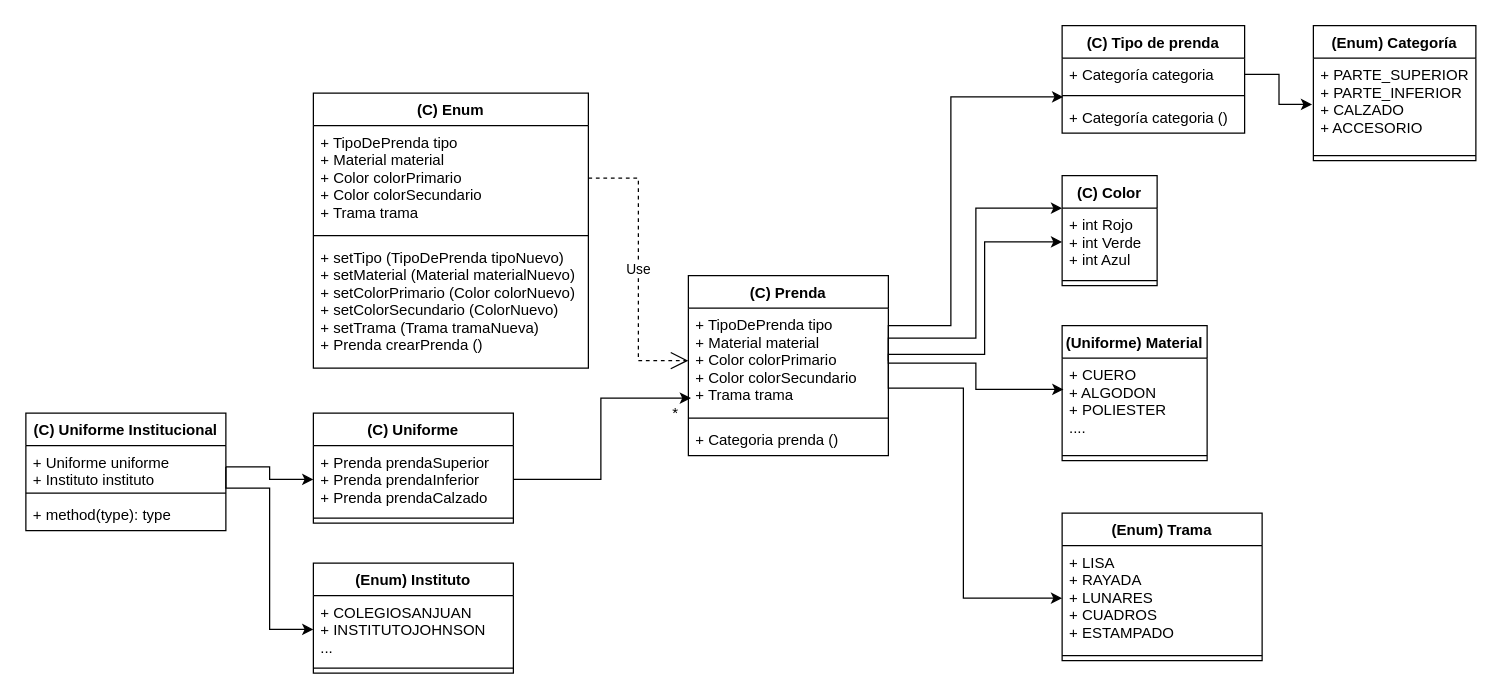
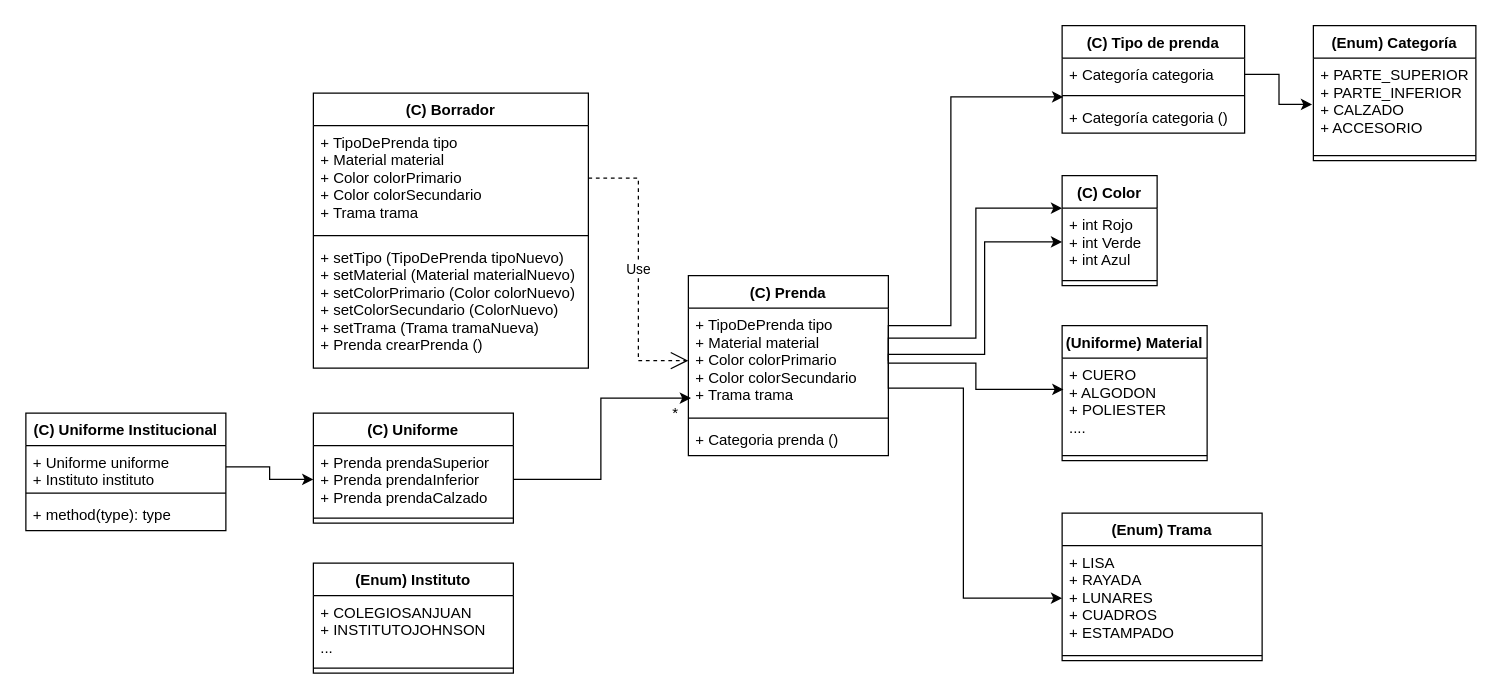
  <mxCell id="0" />
  <mxCell id="1" parent="0" />
  <mxCell id="2" value="(Enum) Categoría" style="swimlane;fontStyle=1;align=center;verticalAlign=top;childLayout=stackLayout;horizontal=1;startSize=26;horizontalStack=0;resizeParent=1;resizeParentMax=0;resizeLast=0;collapsible=1;marginBottom=0;" vertex="1" parent="1"><mxGeometry x="1050" y="20" width="130" height="108" as="geometry" /></mxCell>
  <mxCell id="3" value="+ PARTE_SUPERIOR&#10;+ PARTE_INFERIOR&#10;+ CALZADO&#10;+ ACCESORIO" style="text;strokeColor=none;fillColor=none;align=left;verticalAlign=top;spacingLeft=4;spacingRight=4;overflow=hidden;rotatable=0;points=[[0,0.5],[1,0.5]];portConstraint=eastwest;perimeterSpacing=1;imageHeight=24;autosize=0;" vertex="1" parent="2"><mxGeometry y="26" width="130" height="74" as="geometry" /></mxCell>
  <mxCell id="4" value="" style="line;strokeWidth=1;fillColor=none;align=left;verticalAlign=middle;spacingTop=-1;spacingLeft=3;spacingRight=3;rotatable=0;labelPosition=right;points=[];portConstraint=eastwest;" vertex="1" parent="2"><mxGeometry y="100" width="130" height="8" as="geometry" /></mxCell>
  <mxCell id="5" value="(C) Tipo de prenda" style="swimlane;fontStyle=1;align=center;verticalAlign=top;childLayout=stackLayout;horizontal=1;startSize=26;horizontalStack=0;resizeParent=1;resizeParentMax=0;resizeLast=0;collapsible=1;marginBottom=0;" vertex="1" parent="1"><mxGeometry x="849" y="20" width="146" height="86" as="geometry" /></mxCell>
  <mxCell id="6" value="+ Categoría categoria" style="text;strokeColor=none;fillColor=none;align=left;verticalAlign=top;spacingLeft=4;spacingRight=4;overflow=hidden;rotatable=0;points=[[0,0.5],[1,0.5]];portConstraint=eastwest;" vertex="1" parent="5"><mxGeometry y="26" width="146" height="26" as="geometry" /></mxCell>
  <mxCell id="7" value="" style="line;strokeWidth=1;fillColor=none;align=left;verticalAlign=middle;spacingTop=-1;spacingLeft=3;spacingRight=3;rotatable=0;labelPosition=right;points=[];portConstraint=eastwest;" vertex="1" parent="5"><mxGeometry y="52" width="146" height="8" as="geometry" /></mxCell>
  <mxCell id="8" value="+ Categoría categoria ()" style="text;strokeColor=none;fillColor=none;align=left;verticalAlign=top;spacingLeft=4;spacingRight=4;overflow=hidden;rotatable=0;points=[[0,0.5],[1,0.5]];portConstraint=eastwest;" vertex="1" parent="5"><mxGeometry y="60" width="146" height="26" as="geometry" /></mxCell>
  <mxCell id="9" value="(C) Color" style="swimlane;fontStyle=1;align=center;verticalAlign=top;childLayout=stackLayout;horizontal=1;startSize=26;horizontalStack=0;resizeParent=1;resizeParentMax=0;resizeLast=0;collapsible=1;marginBottom=0;" vertex="1" parent="1"><mxGeometry x="849" y="140" width="76" height="88" as="geometry" /></mxCell>
  <mxCell id="10" value="+ int Rojo&#10;+ int Verde&#10;+ int Azul" style="text;strokeColor=none;fillColor=none;align=left;verticalAlign=top;spacingLeft=4;spacingRight=4;overflow=hidden;rotatable=0;points=[[0,0.5],[1,0.5]];portConstraint=eastwest;" vertex="1" parent="9"><mxGeometry y="26" width="76" height="54" as="geometry" /></mxCell>
  <mxCell id="11" value="" style="line;strokeWidth=1;fillColor=none;align=left;verticalAlign=middle;spacingTop=-1;spacingLeft=3;spacingRight=3;rotatable=0;labelPosition=right;points=[];portConstraint=eastwest;" vertex="1" parent="9"><mxGeometry y="80" width="76" height="8" as="geometry" /></mxCell>
  <mxCell id="12" value="(Uniforme) Material" style="swimlane;fontStyle=1;align=center;verticalAlign=top;childLayout=stackLayout;horizontal=1;startSize=26;horizontalStack=0;resizeParent=1;resizeParentMax=0;resizeLast=0;collapsible=1;marginBottom=0;" vertex="1" parent="1"><mxGeometry x="849" y="260" width="116" height="108" as="geometry" /></mxCell>
  <mxCell id="13" value="+ CUERO&#10;+ ALGODON&#10;+ POLIESTER&#10;...." style="text;strokeColor=none;fillColor=none;align=left;verticalAlign=top;spacingLeft=4;spacingRight=4;overflow=hidden;rotatable=0;points=[[0,0.5],[1,0.5]];portConstraint=eastwest;" vertex="1" parent="12"><mxGeometry y="26" width="116" height="74" as="geometry" /></mxCell>
  <mxCell id="14" value="" style="line;strokeWidth=1;fillColor=none;align=left;verticalAlign=middle;spacingTop=-1;spacingLeft=3;spacingRight=3;rotatable=0;labelPosition=right;points=[];portConstraint=eastwest;" vertex="1" parent="12"><mxGeometry y="100" width="116" height="8" as="geometry" /></mxCell>
  <mxCell id="15" value="(C) Prenda" style="swimlane;fontStyle=1;align=center;verticalAlign=top;childLayout=stackLayout;horizontal=1;startSize=26;horizontalStack=0;resizeParent=1;resizeParentMax=0;resizeLast=0;collapsible=1;marginBottom=0;" vertex="1" parent="1"><mxGeometry x="550" y="220" width="160" height="144" as="geometry" /></mxCell>
  <mxCell id="16" value="+ TipoDePrenda tipo&#10;+ Material material&#10;+ Color colorPrimario&#10;+ Color colorSecundario&#10;+ Trama trama" style="text;strokeColor=none;fillColor=none;align=left;verticalAlign=top;spacingLeft=4;spacingRight=4;overflow=hidden;rotatable=0;points=[[0,0.5],[1,0.5]];portConstraint=eastwest;" vertex="1" parent="15"><mxGeometry y="26" width="160" height="84" as="geometry" /></mxCell>
  <mxCell id="17" value="" style="line;strokeWidth=1;fillColor=none;align=left;verticalAlign=middle;spacingTop=-1;spacingLeft=3;spacingRight=3;rotatable=0;labelPosition=right;points=[];portConstraint=eastwest;" vertex="1" parent="15"><mxGeometry y="110" width="160" height="8" as="geometry" /></mxCell>
  <mxCell id="18" value="+ Categoria prenda ()" style="text;strokeColor=none;fillColor=none;align=left;verticalAlign=top;spacingLeft=4;spacingRight=4;overflow=hidden;rotatable=0;points=[[0,0.5],[1,0.5]];portConstraint=eastwest;" vertex="1" parent="15"><mxGeometry y="118" width="160" height="26" as="geometry" /></mxCell>
  <mxCell id="19" style="edgeStyle=orthogonalEdgeStyle;rounded=0;orthogonalLoop=1;jettySize=auto;html=1;exitX=1;exitY=0.5;exitDx=0;exitDy=0;" edge="1" parent="1" source="6" target="3"><mxGeometry relative="1" as="geometry" /></mxCell>
  <mxCell id="20" style="edgeStyle=orthogonalEdgeStyle;rounded=0;orthogonalLoop=1;jettySize=auto;html=1;exitX=1;exitY=0.5;exitDx=0;exitDy=0;entryX=0.006;entryY=-0.115;entryDx=0;entryDy=0;entryPerimeter=0;" edge="1" parent="1" source="16" target="8"><mxGeometry relative="1" as="geometry"><Array as="points"><mxPoint x="710" y="260" /><mxPoint x="760" y="260" /><mxPoint x="760" y="77" /></Array></mxGeometry></mxCell>
  <mxCell id="21" style="edgeStyle=orthogonalEdgeStyle;rounded=0;orthogonalLoop=1;jettySize=auto;html=1;exitX=1;exitY=0.5;exitDx=0;exitDy=0;entryX=0;entryY=0;entryDx=0;entryDy=0;entryPerimeter=0;" edge="1" parent="1" source="16" target="10"><mxGeometry relative="1" as="geometry"><Array as="points"><mxPoint x="710" y="270" /><mxPoint x="780" y="270" /><mxPoint x="780" y="166" /></Array></mxGeometry></mxCell>
  <mxCell id="22" style="edgeStyle=orthogonalEdgeStyle;rounded=0;orthogonalLoop=1;jettySize=auto;html=1;exitX=1;exitY=0.5;exitDx=0;exitDy=0;entryX=0;entryY=0.5;entryDx=0;entryDy=0;" edge="1" parent="1" source="16" target="10"><mxGeometry relative="1" as="geometry"><Array as="points"><mxPoint x="787" y="283" /><mxPoint x="787" y="193" /></Array></mxGeometry></mxCell>
  <mxCell id="23" value="" style="endArrow=classic;html=1;rounded=0;exitX=1;exitY=0.5;exitDx=0;exitDy=0;edgeStyle=orthogonalEdgeStyle;entryX=0.009;entryY=0.338;entryDx=0;entryDy=0;entryPerimeter=0;" edge="1" parent="1" source="16" target="13"><mxGeometry width="50" height="50" relative="1" as="geometry"><mxPoint x="920" y="260" as="sourcePoint" /><mxPoint x="810" y="311" as="targetPoint" /><Array as="points"><mxPoint x="710" y="290" /><mxPoint x="780" y="290" /><mxPoint x="780" y="311" /></Array></mxGeometry></mxCell>
  <mxCell id="24" value="(Enum) Trama" style="swimlane;fontStyle=1;align=center;verticalAlign=top;childLayout=stackLayout;horizontal=1;startSize=26;horizontalStack=0;resizeParent=1;resizeParentMax=0;resizeLast=0;collapsible=1;marginBottom=0;" vertex="1" parent="1"><mxGeometry x="849" y="410" width="160" height="118" as="geometry" /></mxCell>
  <mxCell id="25" value="+ LISA&#10;+ RAYADA&#10;+ LUNARES&#10;+ CUADROS&#10;+ ESTAMPADO" style="text;strokeColor=none;fillColor=none;align=left;verticalAlign=top;spacingLeft=4;spacingRight=4;overflow=hidden;rotatable=0;points=[[0,0.5],[1,0.5]];portConstraint=eastwest;" vertex="1" parent="24"><mxGeometry y="26" width="160" height="84" as="geometry" /></mxCell>
  <mxCell id="26" value="" style="line;strokeWidth=1;fillColor=none;align=left;verticalAlign=middle;spacingTop=-1;spacingLeft=3;spacingRight=3;rotatable=0;labelPosition=right;points=[];portConstraint=eastwest;" vertex="1" parent="24"><mxGeometry y="110" width="160" height="8" as="geometry" /></mxCell>
  <mxCell id="27" value="" style="endArrow=classic;html=1;rounded=0;entryX=0;entryY=0.5;entryDx=0;entryDy=0;edgeStyle=orthogonalEdgeStyle;exitX=1;exitY=0.5;exitDx=0;exitDy=0;" edge="1" parent="1" source="16" target="25"><mxGeometry width="50" height="50" relative="1" as="geometry"><mxPoint x="730" y="319" as="sourcePoint" /><mxPoint x="970" y="310" as="targetPoint" /><Array as="points"><mxPoint x="710" y="310" /><mxPoint x="770" y="310" /><mxPoint x="770" y="478" /></Array></mxGeometry></mxCell>
- <mxCell id="28" value="(C) Enum" style="swimlane;fontStyle=1;align=center;verticalAlign=top;childLayout=stackLayout;horizontal=1;startSize=26;horizontalStack=0;resizeParent=1;resizeParentMax=0;resizeLast=0;collapsible=1;marginBottom=0;" vertex="1" parent="1"><mxGeometry x="250" y="74" width="220" height="220" as="geometry" /></mxCell>
+ <mxCell id="28" value="(C) Borrador" style="swimlane;fontStyle=1;align=center;verticalAlign=top;childLayout=stackLayout;horizontal=1;startSize=26;horizontalStack=0;resizeParent=1;resizeParentMax=0;resizeLast=0;collapsible=1;marginBottom=0;" vertex="1" parent="1"><mxGeometry x="250" y="74" width="220" height="220" as="geometry" /></mxCell>
  <mxCell id="29" value="+ TipoDePrenda tipo&#10;+ Material material&#10;+ Color colorPrimario&#10;+ Color colorSecundario&#10;+ Trama trama" style="text;strokeColor=none;fillColor=none;align=left;verticalAlign=top;spacingLeft=4;spacingRight=4;overflow=hidden;rotatable=0;points=[[0,0.5],[1,0.5]];portConstraint=eastwest;" vertex="1" parent="28"><mxGeometry y="26" width="220" height="84" as="geometry" /></mxCell>
  <mxCell id="30" value="" style="line;strokeWidth=1;fillColor=none;align=left;verticalAlign=middle;spacingTop=-1;spacingLeft=3;spacingRight=3;rotatable=0;labelPosition=right;points=[];portConstraint=eastwest;" vertex="1" parent="28"><mxGeometry y="110" width="220" height="8" as="geometry" /></mxCell>
  <mxCell id="31" value="+ setTipo (TipoDePrenda tipoNuevo)&#10;+ setMaterial (Material materialNuevo)&#10;+ setColorPrimario (Color colorNuevo)&#10;+ setColorSecundario (ColorNuevo)&#10;+ setTrama (Trama tramaNueva)&#10;+ Prenda crearPrenda ()" style="text;strokeColor=none;fillColor=none;align=left;verticalAlign=top;spacingLeft=4;spacingRight=4;overflow=hidden;rotatable=0;points=[[0,0.5],[1,0.5]];portConstraint=eastwest;" vertex="1" parent="28"><mxGeometry y="118" width="220" height="102" as="geometry" /></mxCell>
  <mxCell id="32" value="Use" style="endArrow=open;endSize=12;dashed=1;html=1;rounded=0;exitX=1;exitY=0.5;exitDx=0;exitDy=0;entryX=0;entryY=0.5;entryDx=0;entryDy=0;edgeStyle=orthogonalEdgeStyle;" edge="1" parent="1" source="29" target="16"><mxGeometry width="160" relative="1" as="geometry"><mxPoint x="690" y="330" as="sourcePoint" /><mxPoint x="850" y="330" as="targetPoint" /></mxGeometry></mxCell>
  <mxCell id="33" value="(C) Uniforme" style="swimlane;fontStyle=1;align=center;verticalAlign=top;childLayout=stackLayout;horizontal=1;startSize=26;horizontalStack=0;resizeParent=1;resizeParentMax=0;resizeLast=0;collapsible=1;marginBottom=0;" vertex="1" parent="1"><mxGeometry x="250" y="330" width="160" height="88" as="geometry" /></mxCell>
  <mxCell id="34" value="+ Prenda prendaSuperior&#10;+ Prenda prendaInferior&#10;+ Prenda prendaCalzado" style="text;strokeColor=none;fillColor=none;align=left;verticalAlign=top;spacingLeft=4;spacingRight=4;overflow=hidden;rotatable=0;points=[[0,0.5],[1,0.5]];portConstraint=eastwest;" vertex="1" parent="33"><mxGeometry y="26" width="160" height="54" as="geometry" /></mxCell>
  <mxCell id="35" value="" style="line;strokeWidth=1;fillColor=none;align=left;verticalAlign=middle;spacingTop=-1;spacingLeft=3;spacingRight=3;rotatable=0;labelPosition=right;points=[];portConstraint=eastwest;" vertex="1" parent="33"><mxGeometry y="80" width="160" height="8" as="geometry" /></mxCell>
  <mxCell id="36" value="" style="endArrow=classic;html=1;rounded=0;edgeStyle=orthogonalEdgeStyle;entryX=0.013;entryY=0.857;entryDx=0;entryDy=0;entryPerimeter=0;exitX=1;exitY=0.5;exitDx=0;exitDy=0;" edge="1" parent="1" source="34" target="16"><mxGeometry width="50" height="50" relative="1" as="geometry"><mxPoint x="430" y="383" as="sourcePoint" /><mxPoint y="320" as="targetPoint" x="530" /></mxGeometry></mxCell>
  <mxCell id="37" value="*" style="text;html=1;strokeColor=none;fillColor=none;align=center;verticalAlign=middle;whiteSpace=wrap;rounded=0;" vertex="1" parent="1"><mxGeometry y="320" width="20" height="20" as="geometry" x="530" /></mxCell>
  <mxCell id="38" value="(C) Uniforme Institucional" style="swimlane;fontStyle=1;align=center;verticalAlign=top;childLayout=stackLayout;horizontal=1;startSize=26;horizontalStack=0;resizeParent=1;resizeParentMax=0;resizeLast=0;collapsible=1;marginBottom=0;" vertex="1" parent="1"><mxGeometry x="20" y="330" width="160" height="94" as="geometry" /></mxCell>
  <mxCell id="39" value="+ Uniforme uniforme&#10;+ Instituto instituto" style="text;strokeColor=none;fillColor=none;align=left;verticalAlign=top;spacingLeft=4;spacingRight=4;overflow=hidden;rotatable=0;points=[[0,0.5],[1,0.5]];portConstraint=eastwest;" vertex="1" parent="38"><mxGeometry y="26" width="160" height="34" as="geometry" /></mxCell>
  <mxCell id="40" value="" style="line;strokeWidth=1;fillColor=none;align=left;verticalAlign=middle;spacingTop=-1;spacingLeft=3;spacingRight=3;rotatable=0;labelPosition=right;points=[];portConstraint=eastwest;" vertex="1" parent="38"><mxGeometry y="60" width="160" height="8" as="geometry" /></mxCell>
  <mxCell id="41" value="+ method(type): type" style="text;strokeColor=none;fillColor=none;align=left;verticalAlign=top;spacingLeft=4;spacingRight=4;overflow=hidden;rotatable=0;points=[[0,0.5],[1,0.5]];portConstraint=eastwest;" vertex="1" parent="38"><mxGeometry y="68" width="160" height="26" as="geometry" /></mxCell>
  <mxCell id="42" value="(Enum) Instituto" style="swimlane;fontStyle=1;align=center;verticalAlign=top;childLayout=stackLayout;horizontal=1;startSize=26;horizontalStack=0;resizeParent=1;resizeParentMax=0;resizeLast=0;collapsible=1;marginBottom=0;" vertex="1" parent="1"><mxGeometry x="250" y="450" width="160" height="88" as="geometry" /></mxCell>
  <mxCell id="43" value="+ COLEGIOSANJUAN&#10;+ INSTITUTOJOHNSON&#10;..." style="text;strokeColor=none;fillColor=none;align=left;verticalAlign=top;spacingLeft=4;spacingRight=4;overflow=hidden;rotatable=0;points=[[0,0.5],[1,0.5]];portConstraint=eastwest;" vertex="1" parent="42"><mxGeometry y="26" width="160" height="54" as="geometry" /></mxCell>
  <mxCell id="44" value="" style="line;strokeWidth=1;fillColor=none;align=left;verticalAlign=middle;spacingTop=-1;spacingLeft=3;spacingRight=3;rotatable=0;labelPosition=right;points=[];portConstraint=eastwest;" vertex="1" parent="42"><mxGeometry y="80" width="160" height="8" as="geometry" /></mxCell>
  <mxCell id="45" value="" style="endArrow=classic;html=1;rounded=0;exitX=1;exitY=0.5;exitDx=0;exitDy=0;entryX=0;entryY=0.5;entryDx=0;entryDy=0;edgeStyle=orthogonalEdgeStyle;" edge="1" parent="1" source="39" target="34"><mxGeometry width="50" height="50" relative="1" as="geometry"><mxPoint x="400" y="460" as="sourcePoint" /><mxPoint x="450" y="410" as="targetPoint" /></mxGeometry></mxCell>
- <mxCell id="46" value="" style="endArrow=classic;html=1;rounded=0;exitX=1;exitY=0.5;exitDx=0;exitDy=0;entryX=0;entryY=0.5;entryDx=0;entryDy=0;edgeStyle=orthogonalEdgeStyle;" edge="1" parent="1" source="39" target="43"><mxGeometry width="50" height="50" relative="1" as="geometry"><mxPoint x="400" y="460" as="sourcePoint" /><mxPoint x="450" y="410" as="targetPoint" /><Array as="points"><mxPoint x="180" y="390" /><mxPoint x="215" y="390" /><mxPoint x="215" y="503" /></Array></mxGeometry></mxCell>
